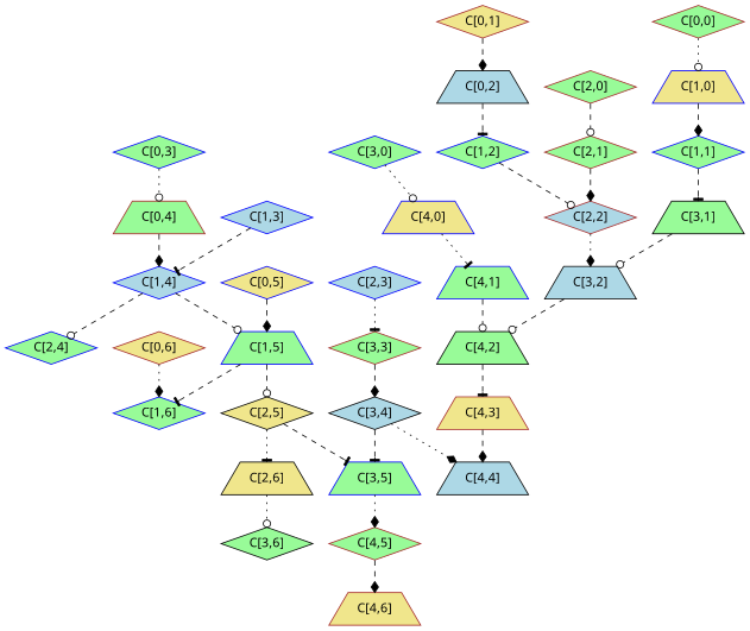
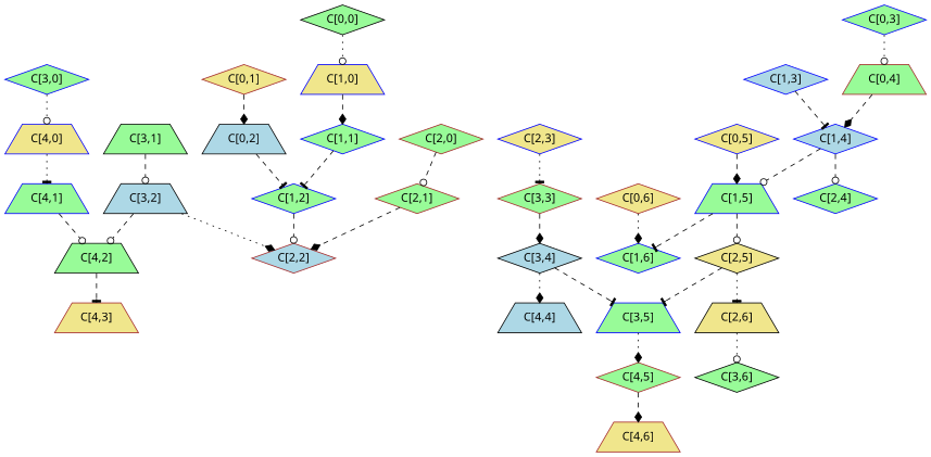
  digraph {
    fontname="Noto Sans"
    node [color=blue fillcolor=palegreen fontname="Noto Sans" shape=diamond style=filled]
    edge [arrowhead=odot fontname="Noto Sans" style=dashed]
-   "C[0,0]" [color=brown]
+   "C[0,0]" [color=black]
    "C[1,0]" [fillcolor=khaki shape=trapezium]
    "C[1,1]"
    "C[0,1]" [color=brown fillcolor=khaki]
    "C[0,2]" [color=black fillcolor=lightblue shape=trapezium]
    "C[1,2]"
    "C[2,2]" [color=brown fillcolor=lightblue]
    "C[0,4]" [color=brown shape=trapezium]
    "C[0,3]"
    "C[1,4]" [fillcolor=lightblue]
    "C[1,5]" [shape=trapezium]
    "C[2,4]"
    "C[0,5]" [fillcolor=khaki]
    "C[1,6]"
    "C[2,5]" [color=black fillcolor=khaki]
    "C[0,6]" [color=brown fillcolor=khaki]
    "C[3,2]" [color=black fillcolor=lightblue shape=trapezium]
    "C[1,3]" [fillcolor=lightblue]
    "C[2,6]" [color=black fillcolor=khaki shape=trapezium]
    "C[3,5]" [shape=trapezium]
    "C[2,0]" [color=brown]
    "C[2,1]" [color=brown]
    "C[4,2]" [color=black shape=trapezium]
-   "C[2,3]" [fillcolor=lightblue]
+   "C[2,3]" [fillcolor=khaki]
    "C[3,3]" [color=brown]
    "C[3,4]" [color=black fillcolor=lightblue]
    "C[3,6]" [color=black]
    "C[4,5]" [color=brown]
    "C[4,0]" [fillcolor=khaki shape=trapezium]
    "C[3,0]"
    "C[4,1]" [shape=trapezium]
    "C[3,1]" [color=black shape=trapezium]
    "C[4,3]" [color=brown fillcolor=khaki shape=trapezium]
    "C[4,4]" [color=black fillcolor=lightblue shape=trapezium]
    "C[4,6]" [color=brown fillcolor=khaki shape=trapezium]
    "C[0,0]" -> "C[1,0]" [style=dotted]
    "C[1,0]" -> "C[1,1]" [arrowhead=diamond]
-   "C[1,1]" -> "C[3,1]" [arrowhead=tee]
+   "C[1,1]" -> "C[1,2]" [arrowhead=tee]
    "C[0,1]" -> "C[0,2]" [arrowhead=diamond]
    "C[0,2]" -> "C[1,2]" [arrowhead=tee]
    "C[1,2]" -> "C[2,2]"
-   "C[2,2]" -> "C[3,2]" [arrowhead=diamond style=dotted]
+   "C[3,2]" -> "C[2,2]" [arrowhead=diamond style=dotted]
    "C[0,4]" -> "C[1,4]" [arrowhead=diamond]
    "C[0,3]" -> "C[0,4]" [style=dotted]
    "C[1,4]" -> "C[1,5]"
    "C[1,4]" -> "C[2,4]"
    "C[1,5]" -> "C[1,6]" [arrowhead=tee]
    "C[1,5]" -> "C[2,5]"
    "C[0,5]" -> "C[1,5]" [arrowhead=diamond]
    "C[2,5]" -> "C[2,6]" [arrowhead=tee style=dotted]
    "C[2,5]" -> "C[3,5]" [arrowhead=tee]
    "C[0,6]" -> "C[1,6]" [arrowhead=diamond style=dotted]
    "C[3,2]" -> "C[4,2]"
    "C[1,3]" -> "C[1,4]" [arrowhead=tee]
    "C[2,6]" -> "C[3,6]" [style=dotted]
    "C[3,5]" -> "C[4,5]" [arrowhead=diamond style=dotted]
    "C[2,0]" -> "C[2,1]"
    "C[2,1]" -> "C[2,2]" [arrowhead=diamond]
    "C[4,2]" -> "C[4,3]" [arrowhead=tee]
    "C[2,3]" -> "C[3,3]" [arrowhead=tee style=dotted]
    "C[3,3]" -> "C[3,4]" [arrowhead=diamond]
    "C[3,4]" -> "C[3,5]" [arrowhead=tee]
    "C[3,4]" -> "C[4,4]" [arrowhead=diamond style=dotted]
    "C[4,5]" -> "C[4,6]" [arrowhead=diamond]
    "C[4,0]" -> "C[4,1]" [arrowhead=tee style=dotted]
    "C[3,0]" -> "C[4,0]" [style=dotted]
    "C[4,1]" -> "C[4,2]"
    "C[3,1]" -> "C[3,2]"
-   "C[4,3]" -> "C[4,4]" [arrowhead=diamond]
  }
